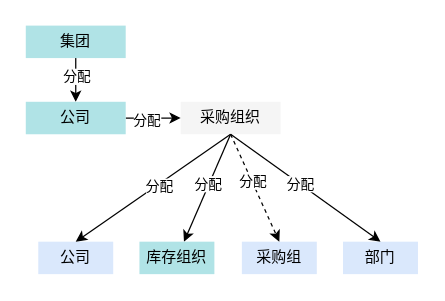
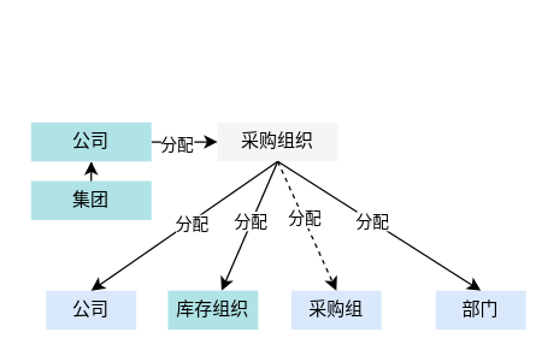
  <mxCell id="0" />
  <mxCell id="1" parent="0" />
  <mxCell id="2" value="" style="rounded=0;orthogonalLoop=1;jettySize=auto;html=1;exitX=0.5;exitY=1;exitDx=0;exitDy=0;" edge="1" parent="1" source="4" target="6"><mxGeometry relative="1" as="geometry" /></mxCell>
  <mxCell id="3" value="分配" style="edgeLabel;html=1;align=center;verticalAlign=middle;resizable=0;points=[];" vertex="1" connectable="0" parent="2"><mxGeometry x="0.105" relative="1" as="geometry"><mxPoint x="2" y="-8" as="offset" /></mxGeometry></mxCell>
  <mxCell id="4" value="采购组织" style="rounded=0;whiteSpace=wrap;html=1;verticalAlign=middle;fillColor=#f5f5f5;strokeColor=none;" vertex="1" parent="1"><mxGeometry x="144" y="81" width="80" height="26" as="geometry" /></mxCell>
  <mxCell id="5" value="公司" style="rounded=0;whiteSpace=wrap;html=1;verticalAlign=middle;fillColor=#dae8fc;strokeColor=none;flipH=1;" vertex="1" parent="1"><mxGeometry x="30" y="193" width="60" height="26" as="geometry" /></mxCell>
  <mxCell id="6" value="库存组织" style="rounded=0;whiteSpace=wrap;html=1;verticalAlign=middle;fillColor=#b0e3e6;strokeColor=none;flipH=1;" vertex="1" parent="1"><mxGeometry x="111" y="193" width="60" height="26" as="geometry" /></mxCell>
- <mxCell id="7" value="部门" style="rounded=0;whiteSpace=wrap;html=1;verticalAlign=middle;fillColor=#dae8fc;strokeColor=none;flipH=1;" vertex="1" parent="1"><mxGeometry x="274" y="193" width="60" height="26" as="geometry" /></mxCell>
+ <mxCell id="7" value="部门" style="rounded=0;whiteSpace=wrap;html=1;verticalAlign=middle;fillColor=#dae8fc;strokeColor=none;flipH=1;" vertex="1" parent="1"><mxGeometry x="289" y="193" width="60" height="26" as="geometry" /></mxCell>
  <mxCell id="8" value="" style="edgeStyle=orthogonalEdgeStyle;rounded=0;orthogonalLoop=1;jettySize=auto;html=1;" edge="1" parent="1" source="10" target="17"><mxGeometry relative="1" as="geometry" /></mxCell>
  <mxCell id="9" value="分配" style="edgeLabel;html=1;align=center;verticalAlign=middle;resizable=0;points=[];" vertex="1" connectable="0" parent="8"><mxGeometry x="-0.39" relative="1" as="geometry"><mxPoint as="offset" /></mxGeometry></mxCell>
- <mxCell id="10" value="集团" style="rounded=0;whiteSpace=wrap;html=1;verticalAlign=middle;fillColor=#b0e3e6;strokeColor=none;" vertex="1" parent="1"><mxGeometry x="20" y="20" width="80" height="26" as="geometry" /></mxCell>
+ <mxCell id="10" value="集团" style="rounded=0;whiteSpace=wrap;html=1;verticalAlign=middle;fillColor=#b0e3e6;strokeColor=none;" vertex="1" parent="1"><mxGeometry x="20" y="120" width="80" height="26" as="geometry" /></mxCell>
  <mxCell id="11" value="" style="rounded=0;orthogonalLoop=1;jettySize=auto;html=1;exitX=0.5;exitY=1;exitDx=0;exitDy=0;entryX=0.5;entryY=0;entryDx=0;entryDy=0;" edge="1" parent="1" source="4" target="7"><mxGeometry relative="1" as="geometry"><mxPoint x="184" y="113" as="sourcePoint" /><mxPoint x="194" y="203" as="targetPoint" /></mxGeometry></mxCell>
  <mxCell id="12" value="分配" style="edgeLabel;html=1;align=center;verticalAlign=middle;resizable=0;points=[];" vertex="1" connectable="0" parent="11"><mxGeometry x="-0.127" relative="1" as="geometry"><mxPoint x="3" y="2" as="offset" /></mxGeometry></mxCell>
  <mxCell id="13" value="" style="rounded=0;orthogonalLoop=1;jettySize=auto;html=1;exitX=0.5;exitY=1;exitDx=0;exitDy=0;entryX=0.5;entryY=0;entryDx=0;entryDy=0;" edge="1" parent="1" source="4" target="5"><mxGeometry relative="1" as="geometry"><mxPoint x="194" y="117" as="sourcePoint" /><mxPoint x="314" y="203" as="targetPoint" /></mxGeometry></mxCell>
  <mxCell id="14" value="分配" style="edgeLabel;html=1;align=center;verticalAlign=middle;resizable=0;points=[];" vertex="1" connectable="0" parent="13"><mxGeometry x="-0.079" y="-2" relative="1" as="geometry"><mxPoint y="4" as="offset" /></mxGeometry></mxCell>
  <mxCell id="15" value="" style="edgeStyle=orthogonalEdgeStyle;rounded=0;orthogonalLoop=1;jettySize=auto;html=1;" edge="1" parent="1" source="17" target="4"><mxGeometry relative="1" as="geometry" /></mxCell>
  <mxCell id="16" value="分配" style="edgeLabel;html=1;align=center;verticalAlign=middle;resizable=0;points=[];" vertex="1" connectable="0" parent="15"><mxGeometry x="-0.269" y="-1" relative="1" as="geometry"><mxPoint as="offset" /></mxGeometry></mxCell>
  <mxCell id="17" value="公司" style="rounded=0;whiteSpace=wrap;html=1;verticalAlign=middle;fillColor=#b0e3e6;strokeColor=none;" vertex="1" parent="1"><mxGeometry x="20" y="81" width="80" height="26" as="geometry" /></mxCell>
  <mxCell id="18" value="采购组" style="rounded=0;whiteSpace=wrap;html=1;verticalAlign=middle;fillColor=#dae8fc;strokeColor=none;flipH=1;" vertex="1" parent="1"><mxGeometry x="193" y="193" width="60" height="26" as="geometry" /></mxCell>
  <mxCell id="19" value="" style="rounded=0;orthogonalLoop=1;jettySize=auto;html=1;exitX=0.5;exitY=1;exitDx=0;exitDy=0;entryX=0.5;entryY=0;entryDx=0;entryDy=0;dashed=1;" edge="1" parent="1" source="4" target="18"><mxGeometry relative="1" as="geometry"><mxPoint x="189" y="117" as="sourcePoint" /><mxPoint x="159" y="203" as="targetPoint" /></mxGeometry></mxCell>
  <mxCell id="20" value="分配" style="edgeLabel;html=1;align=center;verticalAlign=middle;resizable=0;points=[];" vertex="1" connectable="0" parent="19"><mxGeometry x="-0.207" y="-2" relative="1" as="geometry"><mxPoint x="4" y="3" as="offset" /></mxGeometry></mxCell>
